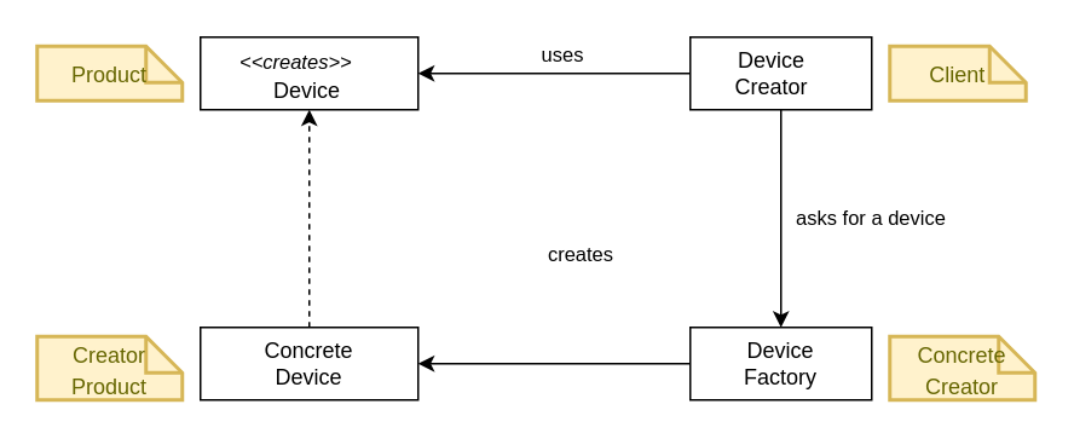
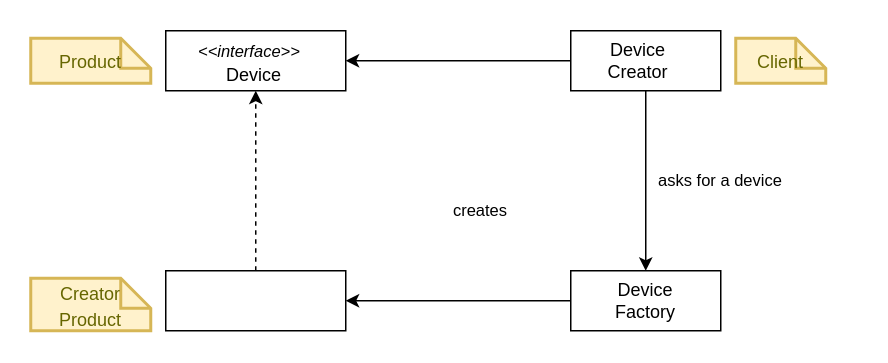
  <mxCell id="0" />
  <mxCell id="1" parent="0" />
  <mxCell id="2" value="" style="rounded=0;whiteSpace=wrap;html=1;" vertex="1" parent="1"><mxGeometry x="110" y="20" width="120" height="40" as="geometry" /></mxCell>
  <mxCell id="3" value="Device" style="text;html=1;strokeColor=none;fillColor=none;align=center;verticalAlign=middle;whiteSpace=wrap;rounded=0;" vertex="1" parent="1"><mxGeometry x="149" y="40" width="40" height="20" as="geometry" /></mxCell>
  <mxCell id="4" value="" style="rounded=0;whiteSpace=wrap;html=1;" vertex="1" parent="1"><mxGeometry x="380" y="20" width="100" height="40" as="geometry" /></mxCell>
  <mxCell id="5" value="Device Creator" style="text;html=1;strokeColor=none;fillColor=none;align=center;verticalAlign=middle;whiteSpace=wrap;rounded=0;" vertex="1" parent="1"><mxGeometry x="405" y="30" width="40" height="20" as="geometry" /></mxCell>
  <mxCell id="6" value="" style="rounded=0;whiteSpace=wrap;html=1;" vertex="1" parent="1"><mxGeometry x="380" y="180" width="100" height="40" as="geometry" /></mxCell>
  <mxCell id="7" value="Device Factory" style="text;html=1;strokeColor=none;fillColor=none;align=center;verticalAlign=middle;whiteSpace=wrap;rounded=0;" vertex="1" parent="1"><mxGeometry x="400" y="190" width="60" height="20" as="geometry" /></mxCell>
  <mxCell id="8" value="" style="rounded=0;whiteSpace=wrap;html=1;" vertex="1" parent="1"><mxGeometry x="110" y="180" width="120" height="40" as="geometry" /></mxCell>
- <mxCell id="9" value="Concrete Device" style="text;html=1;strokeColor=none;fillColor=none;align=center;verticalAlign=middle;whiteSpace=wrap;rounded=0;" vertex="1" parent="1"><mxGeometry x="140" y="190" width="60" height="20" as="geometry" /></mxCell>
- <mxCell id="10" value="&lt;font style=&quot;font-size: 12px&quot;&gt;Client&lt;/font&gt;" style="shape=note;strokeWidth=2;fontSize=14;size=20;whiteSpace=wrap;html=1;fillColor=#fff2cc;strokeColor=#d6b656;fontColor=#666600;" vertex="1" parent="1"><mxGeometry x="490" y="25" width="75" height="30" as="geometry" /></mxCell>
- <mxCell id="11" value="&lt;font style=&quot;font-size: 12px&quot;&gt;Concrete Creator&lt;/font&gt;" style="shape=note;strokeWidth=2;fontSize=14;size=20;whiteSpace=wrap;html=1;fillColor=#fff2cc;strokeColor=#d6b656;fontColor=#666600;" vertex="1" parent="1"><mxGeometry x="490" y="185" width="80" height="35" as="geometry" /></mxCell>
+ <mxCell id="10" value="&lt;font style=&quot;font-size: 12px&quot;&gt;Client&lt;/font&gt;" style="shape=note;strokeWidth=2;fontSize=14;size=20;whiteSpace=wrap;html=1;fillColor=#fff2cc;strokeColor=#d6b656;fontColor=#666600;" vertex="1" parent="1"><mxGeometry x="490" y="25" width="60" height="30" as="geometry" /></mxCell>
  <mxCell id="12" value="" style="endArrow=classic;html=1;exitX=0.5;exitY=1;exitDx=0;exitDy=0;" edge="1" parent="1" source="4"><mxGeometry width="50" height="50" relative="1" as="geometry"><mxPoint x="290" y="130" as="sourcePoint" /><mxPoint x="430" y="180" as="targetPoint" /></mxGeometry></mxCell>
  <mxCell id="13" value="&lt;font style=&quot;font-size: 11px&quot;&gt;asks for a device&lt;/font&gt;" style="text;html=1;strokeColor=none;fillColor=none;align=center;verticalAlign=middle;whiteSpace=wrap;rounded=0;" vertex="1" parent="1"><mxGeometry x="430" y="110" width="100" height="20" as="geometry" /></mxCell>
  <mxCell id="14" value="&lt;font style=&quot;font-size: 12px&quot;&gt;Product&lt;/font&gt;" style="shape=note;strokeWidth=2;fontSize=14;size=20;whiteSpace=wrap;html=1;fillColor=#fff2cc;strokeColor=#d6b656;fontColor=#666600;" vertex="1" parent="1"><mxGeometry x="20" y="25" width="80" height="30" as="geometry" /></mxCell>
- <mxCell id="15" value="&lt;font style=&quot;font-size: 11px&quot;&gt;&lt;i&gt;&amp;lt;&amp;lt;creates&amp;gt;&amp;gt;&lt;/i&gt;&lt;/font&gt;" style="text;whiteSpace=wrap;html=1;" vertex="1" parent="1"><mxGeometry x="130" y="20" width="60" height="30" as="geometry" /></mxCell>
+ <mxCell id="15" value="&lt;font style=&quot;font-size: 11px&quot;&gt;&lt;i&gt;&amp;lt;&amp;lt;interface&amp;gt;&amp;gt;&lt;/i&gt;&lt;/font&gt;" style="text;whiteSpace=wrap;html=1;" vertex="1" parent="1"><mxGeometry x="130" y="20" width="60" height="30" as="geometry" /></mxCell>
  <mxCell id="16" value="" style="endArrow=classic;html=1;exitX=0;exitY=0.5;exitDx=0;exitDy=0;" edge="1" parent="1" source="6" target="8"><mxGeometry width="50" height="50" relative="1" as="geometry"><mxPoint x="260" y="100" as="sourcePoint" /><mxPoint x="260" y="220" as="targetPoint" /></mxGeometry></mxCell>
  <mxCell id="17" value="&lt;font style=&quot;font-size: 11px&quot;&gt;creates&lt;/font&gt;" style="text;html=1;strokeColor=none;fillColor=none;align=center;verticalAlign=middle;whiteSpace=wrap;rounded=0;" vertex="1" parent="1"><mxGeometry x="270" y="130" width="100" height="20" as="geometry" /></mxCell>
  <mxCell id="18" value="" style="html=1;labelBackgroundColor=#ffffff;startArrow=none;startFill=0;startSize=6;endArrow=classic;endFill=1;endSize=6;jettySize=auto;orthogonalLoop=1;strokeWidth=1;dashed=1;fontSize=14;entryX=0.5;entryY=1;entryDx=0;entryDy=0;exitX=0.5;exitY=0;exitDx=0;exitDy=0;" edge="1" parent="1" source="8" target="2"><mxGeometry width="60" height="60" relative="1" as="geometry"><mxPoint x="130" y="170" as="sourcePoint" /><mxPoint x="190" y="110" as="targetPoint" /></mxGeometry></mxCell>
  <mxCell id="19" value="" style="endArrow=classic;html=1;exitX=0;exitY=0.5;exitDx=0;exitDy=0;entryX=1;entryY=0.5;entryDx=0;entryDy=0;" edge="1" parent="1" source="4" target="2"><mxGeometry width="50" height="50" relative="1" as="geometry"><mxPoint x="290" y="40" as="sourcePoint" /><mxPoint x="290" y="160" as="targetPoint" /></mxGeometry></mxCell>
- <mxCell id="20" value="&lt;font style=&quot;font-size: 11px&quot;&gt;uses&lt;/font&gt;" style="text;html=1;strokeColor=none;fillColor=none;align=center;verticalAlign=middle;whiteSpace=wrap;rounded=0;" vertex="1" parent="1"><mxGeometry x="260" y="20" width="100" height="20" as="geometry" /></mxCell>
  <mxCell id="21" value="&lt;font style=&quot;font-size: 12px&quot;&gt;Creator Product&lt;/font&gt;" style="shape=note;strokeWidth=2;fontSize=14;size=20;whiteSpace=wrap;html=1;fillColor=#fff2cc;strokeColor=#d6b656;fontColor=#666600;" vertex="1" parent="1"><mxGeometry x="20" y="185" width="80" height="35" as="geometry" /></mxCell>
